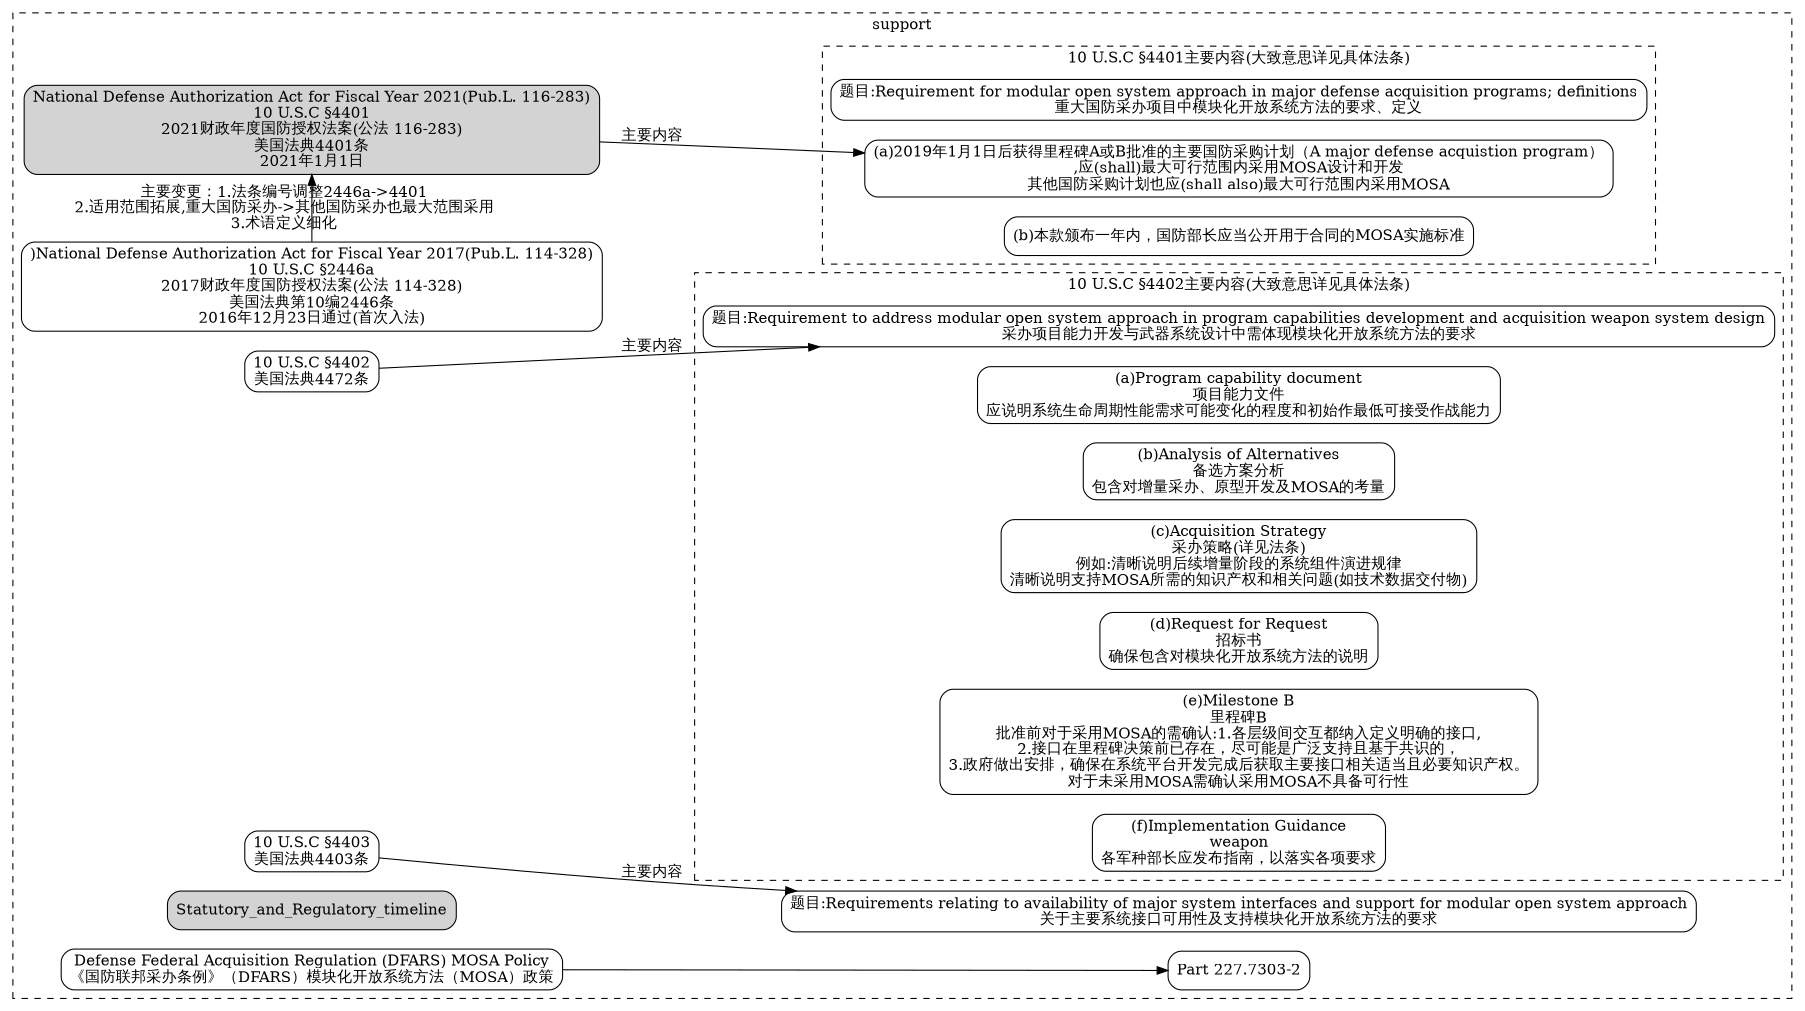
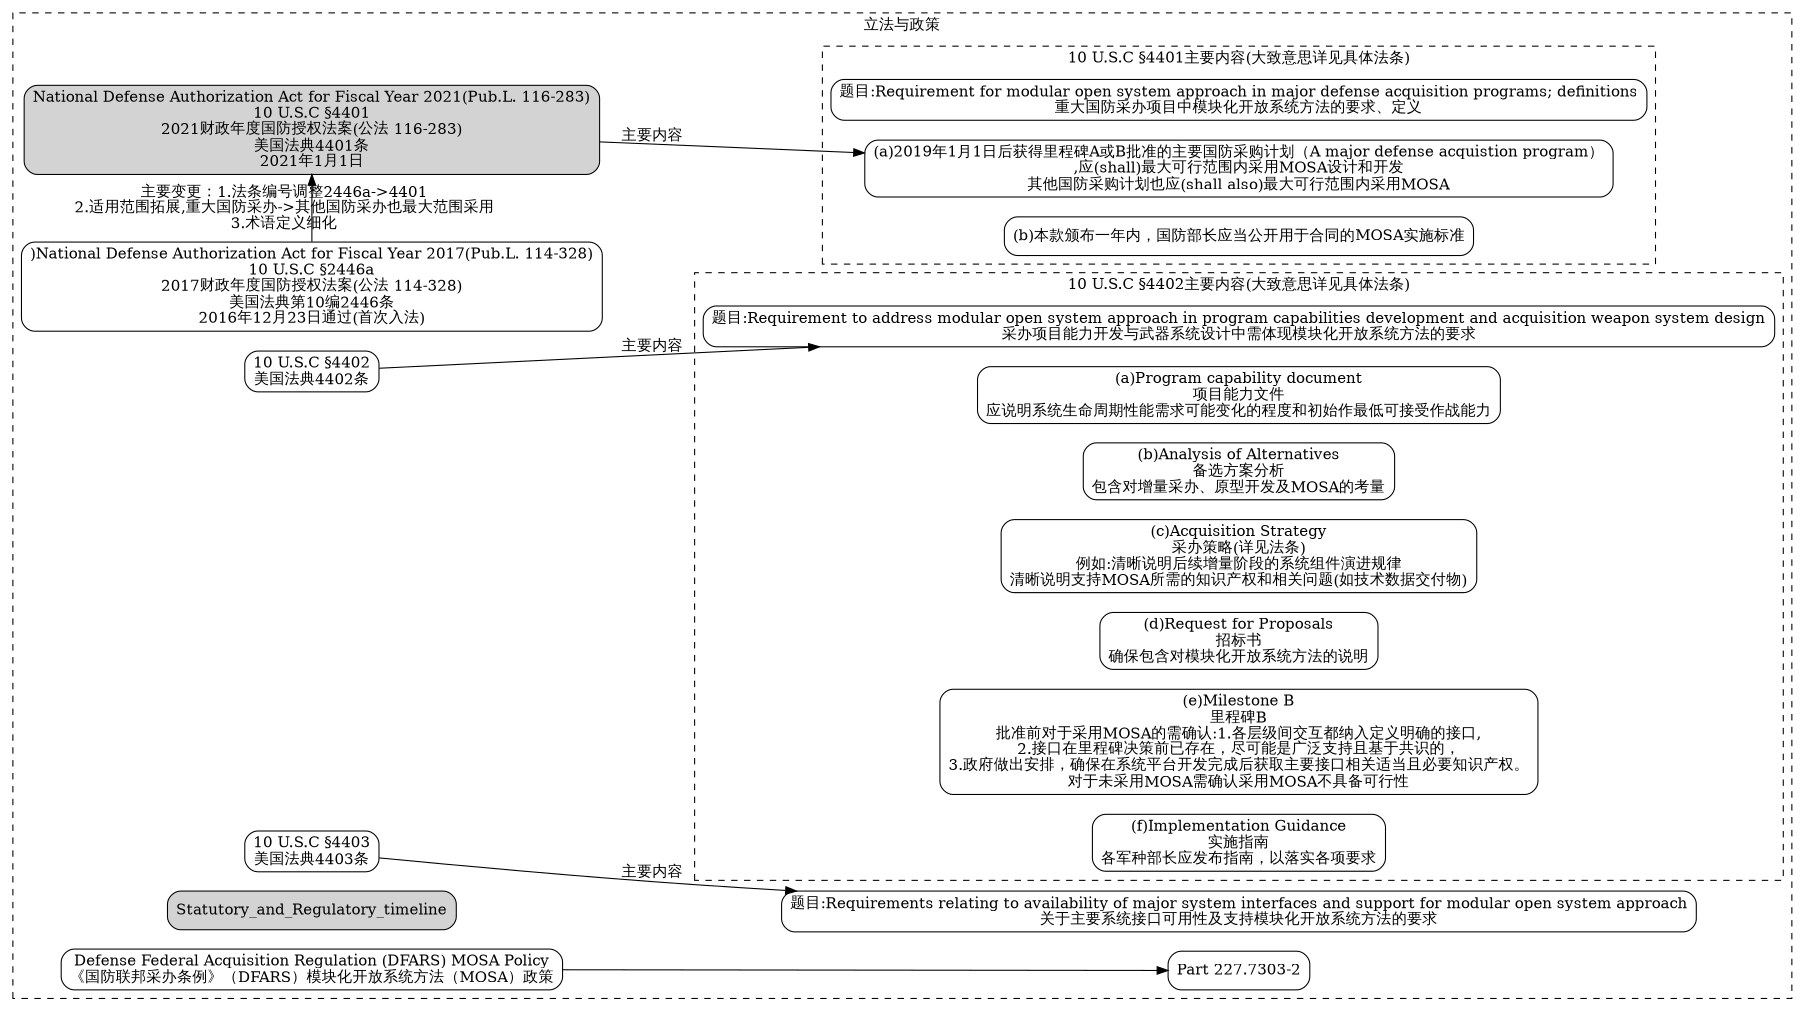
  digraph {
    compound=true
    rankdir=LR
    node [color=black fillcolor=white shape=box style="rounded,filled"]
    n1 [label=")National Defense Authorization Act for Fiscal Year 2017(Pub.L. 114-328)\n10 U.S.C §2446a\n2017财政年度国防授权法案(公法 114-328)\n美国法典第10编2446条\n2016年12月23日通过(首次入法)"]
    n2 [label="National Defense Authorization Act for Fiscal Year 2021(Pub.L. 116-283)\n10 U.S.C §4401\n2021财政年度国防授权法案(公法 116-283)\n美国法典4401条\n2021年1月1日" color="" fillcolor=""]
    n3 [label="题目:Requirement to address modular open system approach in program capabilities development and acquisition weapon system design\n采办项目能力开发与武器系统设计中需体现模块化开放系统方法的要求"]
    n4 [label="(a)Program capability document\n项目能力文件\n应说明系统生命周期性能需求可能变化的程度和初始作最低可接受作战能力"]
    n5 [label="(b)Analysis of Alternatives\n备选方案分析\n包含对增量采办、原型开发及MOSA的考量"]
    n6 [label="(c)Acquisition Strategy\n采办策略(详见法条)\n例如:清晰说明后续增量阶段的系统组件演进规律\n清晰说明支持MOSA所需的知识产权和相关问题(如技术数据交付物)"]
-   n7 [label="(d)Request for Request\n招标书\n确保包含对模块化开放系统方法的说明"]
+   n7 [label="(d)Request for Proposals\n招标书\n确保包含对模块化开放系统方法的说明"]
    n8 [label="(e)Milestone B\n里程碑B\n批准前对于采用MOSA的需确认:1.各层级间交互都纳入定义明确的接口,\n2.接口在里程碑决策前已存在，尽可能是广泛支持且基于共识的，\n3.政府做出安排，确保在系统平台开发完成后获取主要接口相关适当且必要知识产权。\n对于未采用MOSA需确认采用MOSA不具备可行性"]
-   n9 [label="(f)Implementation Guidance\nweapon\n各军种部长应发布指南，以落实各项要求"]
+   n9 [label="(f)Implementation Guidance\n实施指南\n各军种部长应发布指南，以落实各项要求"]
    n10 [label="题目:Requirement for modular open system approach in major defense acquisition programs; definitions\n重大国防采办项目中模块化开放系统方法的要求、定义"]
    n11 [label="(a)2019年1月1日后获得里程碑A或B批准的主要国防采购计划（A major defense acquistion program）\n,应(shall)最大可行范围内采用MOSA设计和开发\n其他国防采购计划也应(shall also)最大可行范围内采用MOSA"]
    n12 [label="(b)本款颁布一年内，国防部长应当公开用于合同的MOSA实施标准"]
-   n13 [label="10 U.S.C §4402\n美国法典4472条"]
+   n13 [label="10 U.S.C §4402\n美国法典4402条"]
    n14 [label="10 U.S.C §4403\n美国法典4403条"]
    n15 [label="题目:Requirements relating to availability of major system interfaces and support for modular open system approach\n关于主要系统接口可用性及支持模块化开放系统方法的要求"]
    Statutory_and_Regulatory_timeline [color="" fillcolor=""]
    n17 [label="Defense Federal Acquisition Regulation (DFARS) MOSA Policy\n《国防联邦采办条例》（DFARS）模块化开放系统方法（MOSA）政策"]
    n18 [label="Part 227.7303-2"]
    subgraph cluster_1 {
-     label=support
+     label="立法与政策"
      style=dashed
      n13
      n14
      n15
      Statutory_and_Regulatory_timeline
      n17
      n18
      subgraph sub_2 {
        label="立法与政策"
        rank=same
        style=dashed
        n1
        n2
      }
      subgraph cluster_3 {
        label="10 U.S.C §4402主要内容(大致意思详见具体法条)"
        style=dashed
        n3
        n4
        n5
        n6
        n7
        n8
        n9
      }
      subgraph cluster_4 {
        label="10 U.S.C §4401主要内容(大致意思详见具体法条)"
        style=dashed
        n10
        n11
        n12
      }
    }
    n1 -> n2 [label="主要变更：1.法条编号调整2446a->4401\n2.适用范围拓展,重大国防采办->其他国防采办也最大范围采用\n3.术语定义细化"]
    n2 -> n11 [label="\n主要内容"]
    n13 -> n3 [label="主要内容"]
    n14 -> n15 [label="主要内容"]
    n17 -> n18
  }
